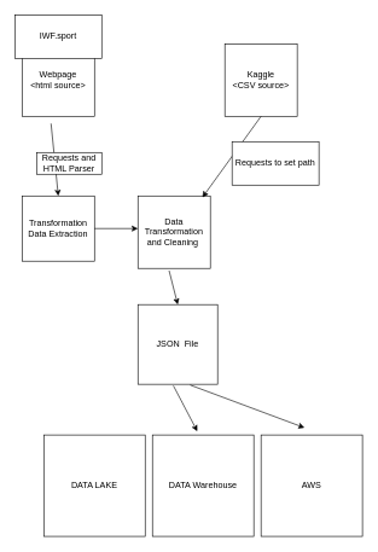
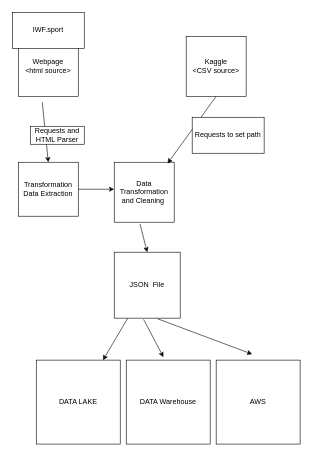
  <mxCell id="0" />
  <mxCell id="1" parent="0" />
  <mxCell id="2" value="Webpage&lt;br&gt;&amp;lt;html source&amp;gt;" style="whiteSpace=wrap;html=1;aspect=fixed;" vertex="1" parent="1"><mxGeometry x="30" y="60" width="100" height="100" as="geometry" /></mxCell>
  <mxCell id="3" value="Transformation&lt;br&gt;Data Extraction" style="rounded=0;whiteSpace=wrap;html=1;" vertex="1" parent="1"><mxGeometry x="30" y="270" width="100" height="90" as="geometry" /></mxCell>
  <mxCell id="4" value="" style="endArrow=classic;html=1;" edge="1" parent="1"><mxGeometry width="50" height="50" relative="1" as="geometry"><mxPoint x="70" y="170" as="sourcePoint" /><mxPoint x="80" y="270" as="targetPoint" /></mxGeometry></mxCell>
  <mxCell id="5" value="Requests and HTML Parser" style="rounded=0;whiteSpace=wrap;html=1;" vertex="1" parent="1"><mxGeometry x="50" y="210" width="90" height="30" as="geometry" /></mxCell>
  <mxCell id="6" value="Data Transformation and Cleaning&amp;nbsp;" style="whiteSpace=wrap;html=1;aspect=fixed;" vertex="1" parent="1"><mxGeometry x="190" y="270" width="100" height="100" as="geometry" /></mxCell>
  <mxCell id="7" value="JSON&amp;nbsp; File" style="whiteSpace=wrap;html=1;aspect=fixed;" vertex="1" parent="1"><mxGeometry x="190" y="420" width="110" height="110" as="geometry" /></mxCell>
  <mxCell id="8" value="DATA LAKE" style="whiteSpace=wrap;html=1;aspect=fixed;" vertex="1" parent="1"><mxGeometry x="60" y="600" width="140" height="140" as="geometry" /></mxCell>
  <mxCell id="9" value="DATA Warehouse" style="whiteSpace=wrap;html=1;aspect=fixed;" vertex="1" parent="1"><mxGeometry x="210" y="600" width="140" height="140" as="geometry" /></mxCell>
  <mxCell id="10" value="AWS" style="whiteSpace=wrap;html=1;aspect=fixed;" vertex="1" parent="1"><mxGeometry x="360" y="600" width="140" height="140" as="geometry" /></mxCell>
  <mxCell id="11" value="IWF.sport" style="rounded=0;whiteSpace=wrap;html=1;" vertex="1" parent="1"><mxGeometry x="20" y="20" width="120" height="60" as="geometry" /></mxCell>
  <mxCell id="12" value="Kaggle&lt;br&gt;&amp;lt;CSV source&amp;gt;" style="whiteSpace=wrap;html=1;aspect=fixed;" vertex="1" parent="1"><mxGeometry x="310" y="60" width="100" height="100" as="geometry" /></mxCell>
  <mxCell id="13" value="" style="endArrow=classic;html=1;exitX=1;exitY=0.5;exitDx=0;exitDy=0;" edge="1" parent="1" source="3"><mxGeometry width="50" height="50" relative="1" as="geometry"><mxPoint x="260" y="370" as="sourcePoint" /><mxPoint x="190" y="315" as="targetPoint" /></mxGeometry></mxCell>
  <mxCell id="14" value="" style="endArrow=classic;html=1;exitX=0.5;exitY=1;exitDx=0;exitDy=0;entryX=0.89;entryY=0.02;entryDx=0;entryDy=0;entryPerimeter=0;" edge="1" parent="1" source="12" target="6"><mxGeometry width="50" height="50" relative="1" as="geometry"><mxPoint x="320" y="180" as="sourcePoint" /><mxPoint x="200" y="325" as="targetPoint" /></mxGeometry></mxCell>
  <mxCell id="15" value="" style="endArrow=classic;html=1;exitX=0.43;exitY=1.03;exitDx=0;exitDy=0;exitPerimeter=0;entryX=0.5;entryY=0;entryDx=0;entryDy=0;" edge="1" parent="1" source="6" target="7"><mxGeometry width="50" height="50" relative="1" as="geometry"><mxPoint x="150" y="335" as="sourcePoint" /><mxPoint x="210" y="335" as="targetPoint" /></mxGeometry></mxCell>
+ <mxCell id="16" value="" style="endArrow=classic;html=1;" edge="1" parent="1" source="7" target="8"><mxGeometry width="50" height="50" relative="1" as="geometry"><mxPoint x="160" y="345" as="sourcePoint" /><mxPoint x="220" y="345" as="targetPoint" /></mxGeometry></mxCell>
  <mxCell id="17" value="" style="endArrow=classic;html=1;exitX=0.445;exitY=1.018;exitDx=0;exitDy=0;exitPerimeter=0;entryX=0.443;entryY=-0.036;entryDx=0;entryDy=0;entryPerimeter=0;" edge="1" parent="1" source="7" target="9"><mxGeometry width="50" height="50" relative="1" as="geometry"><mxPoint x="170" y="355" as="sourcePoint" /><mxPoint x="230" y="355" as="targetPoint" /></mxGeometry></mxCell>
  <mxCell id="18" value="" style="endArrow=classic;html=1;exitX=0.655;exitY=1.009;exitDx=0;exitDy=0;exitPerimeter=0;" edge="1" parent="1" source="7"><mxGeometry width="50" height="50" relative="1" as="geometry"><mxPoint x="180" y="365" as="sourcePoint" /><mxPoint x="420" y="590" as="targetPoint" /></mxGeometry></mxCell>
  <mxCell id="19" value="Requests to set path&lt;br&gt;" style="rounded=0;whiteSpace=wrap;html=1;" vertex="1" parent="1"><mxGeometry x="320" y="195" width="120" height="60" as="geometry" /></mxCell>
